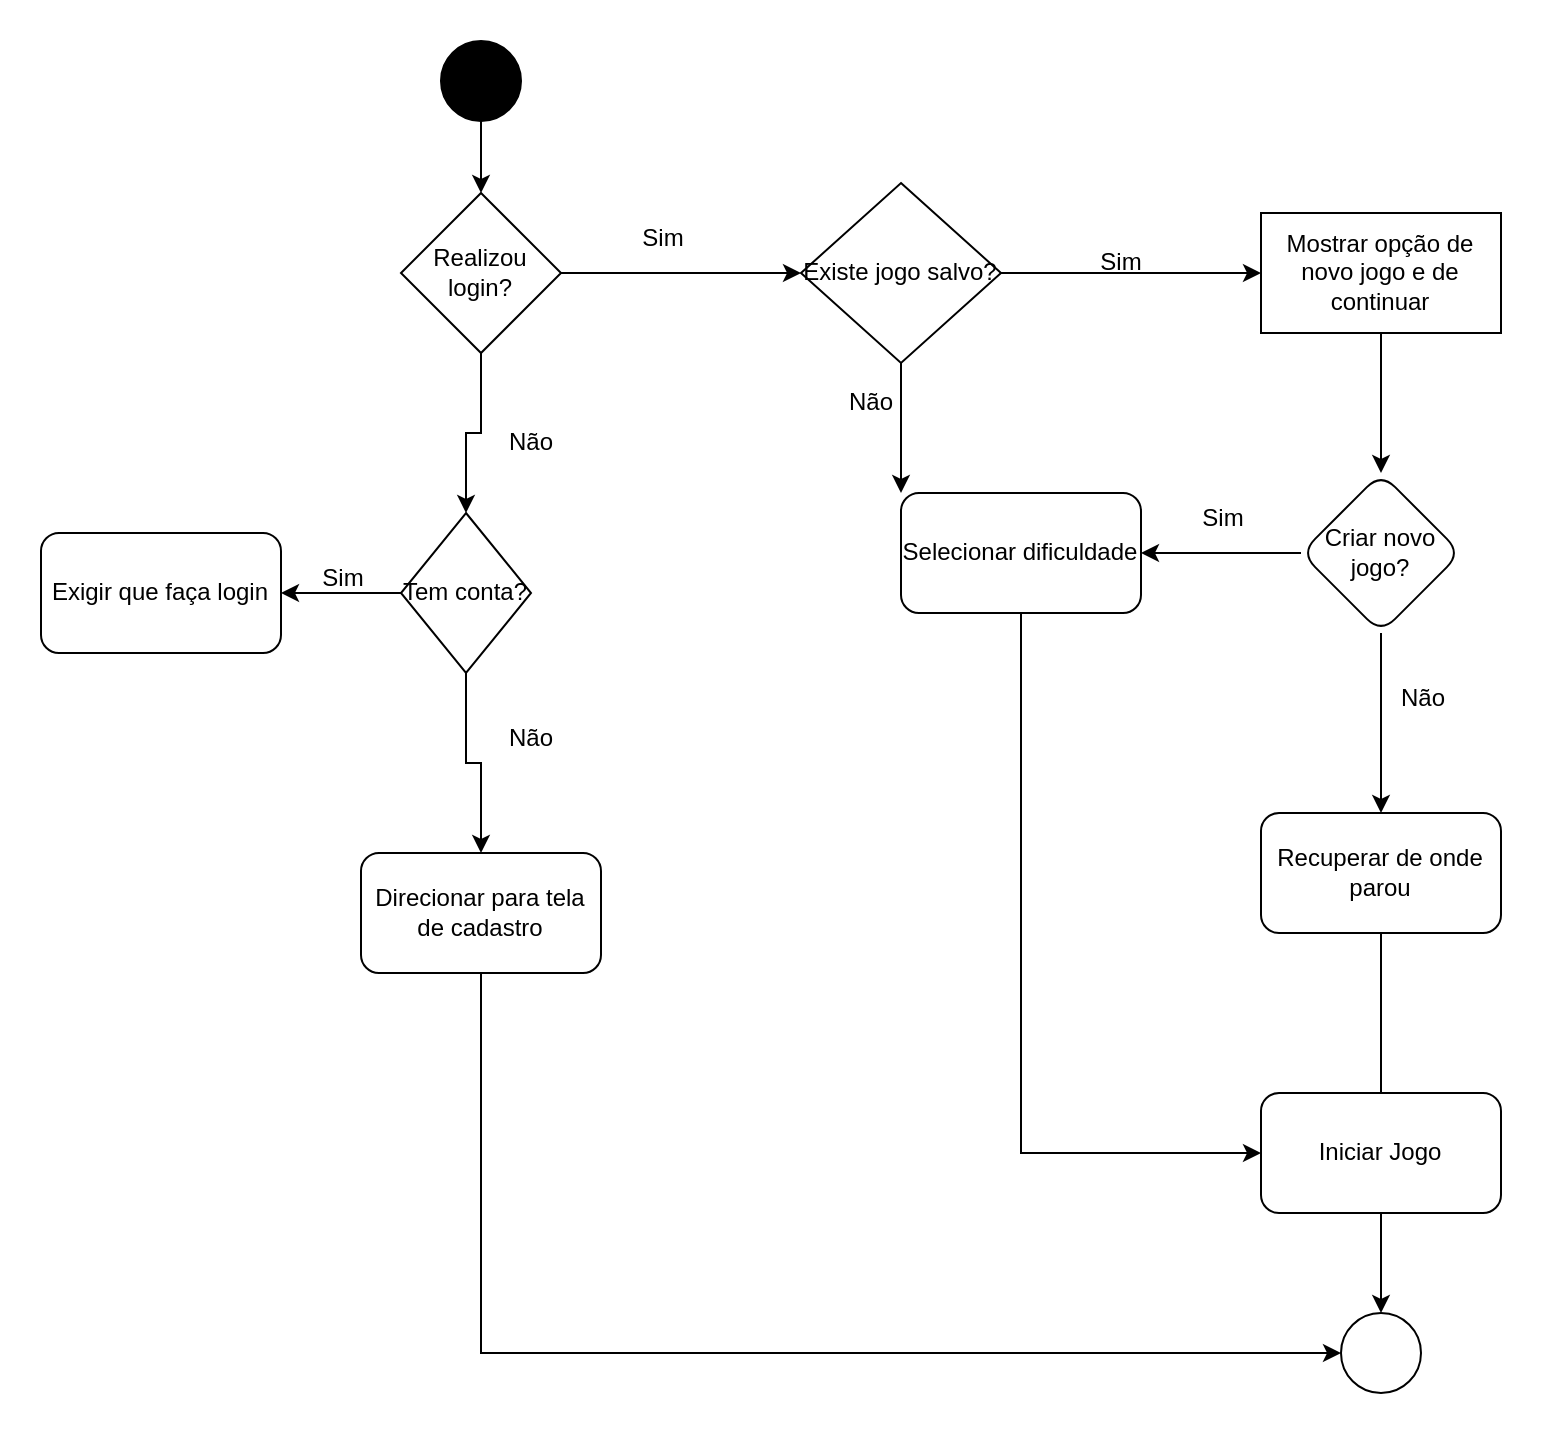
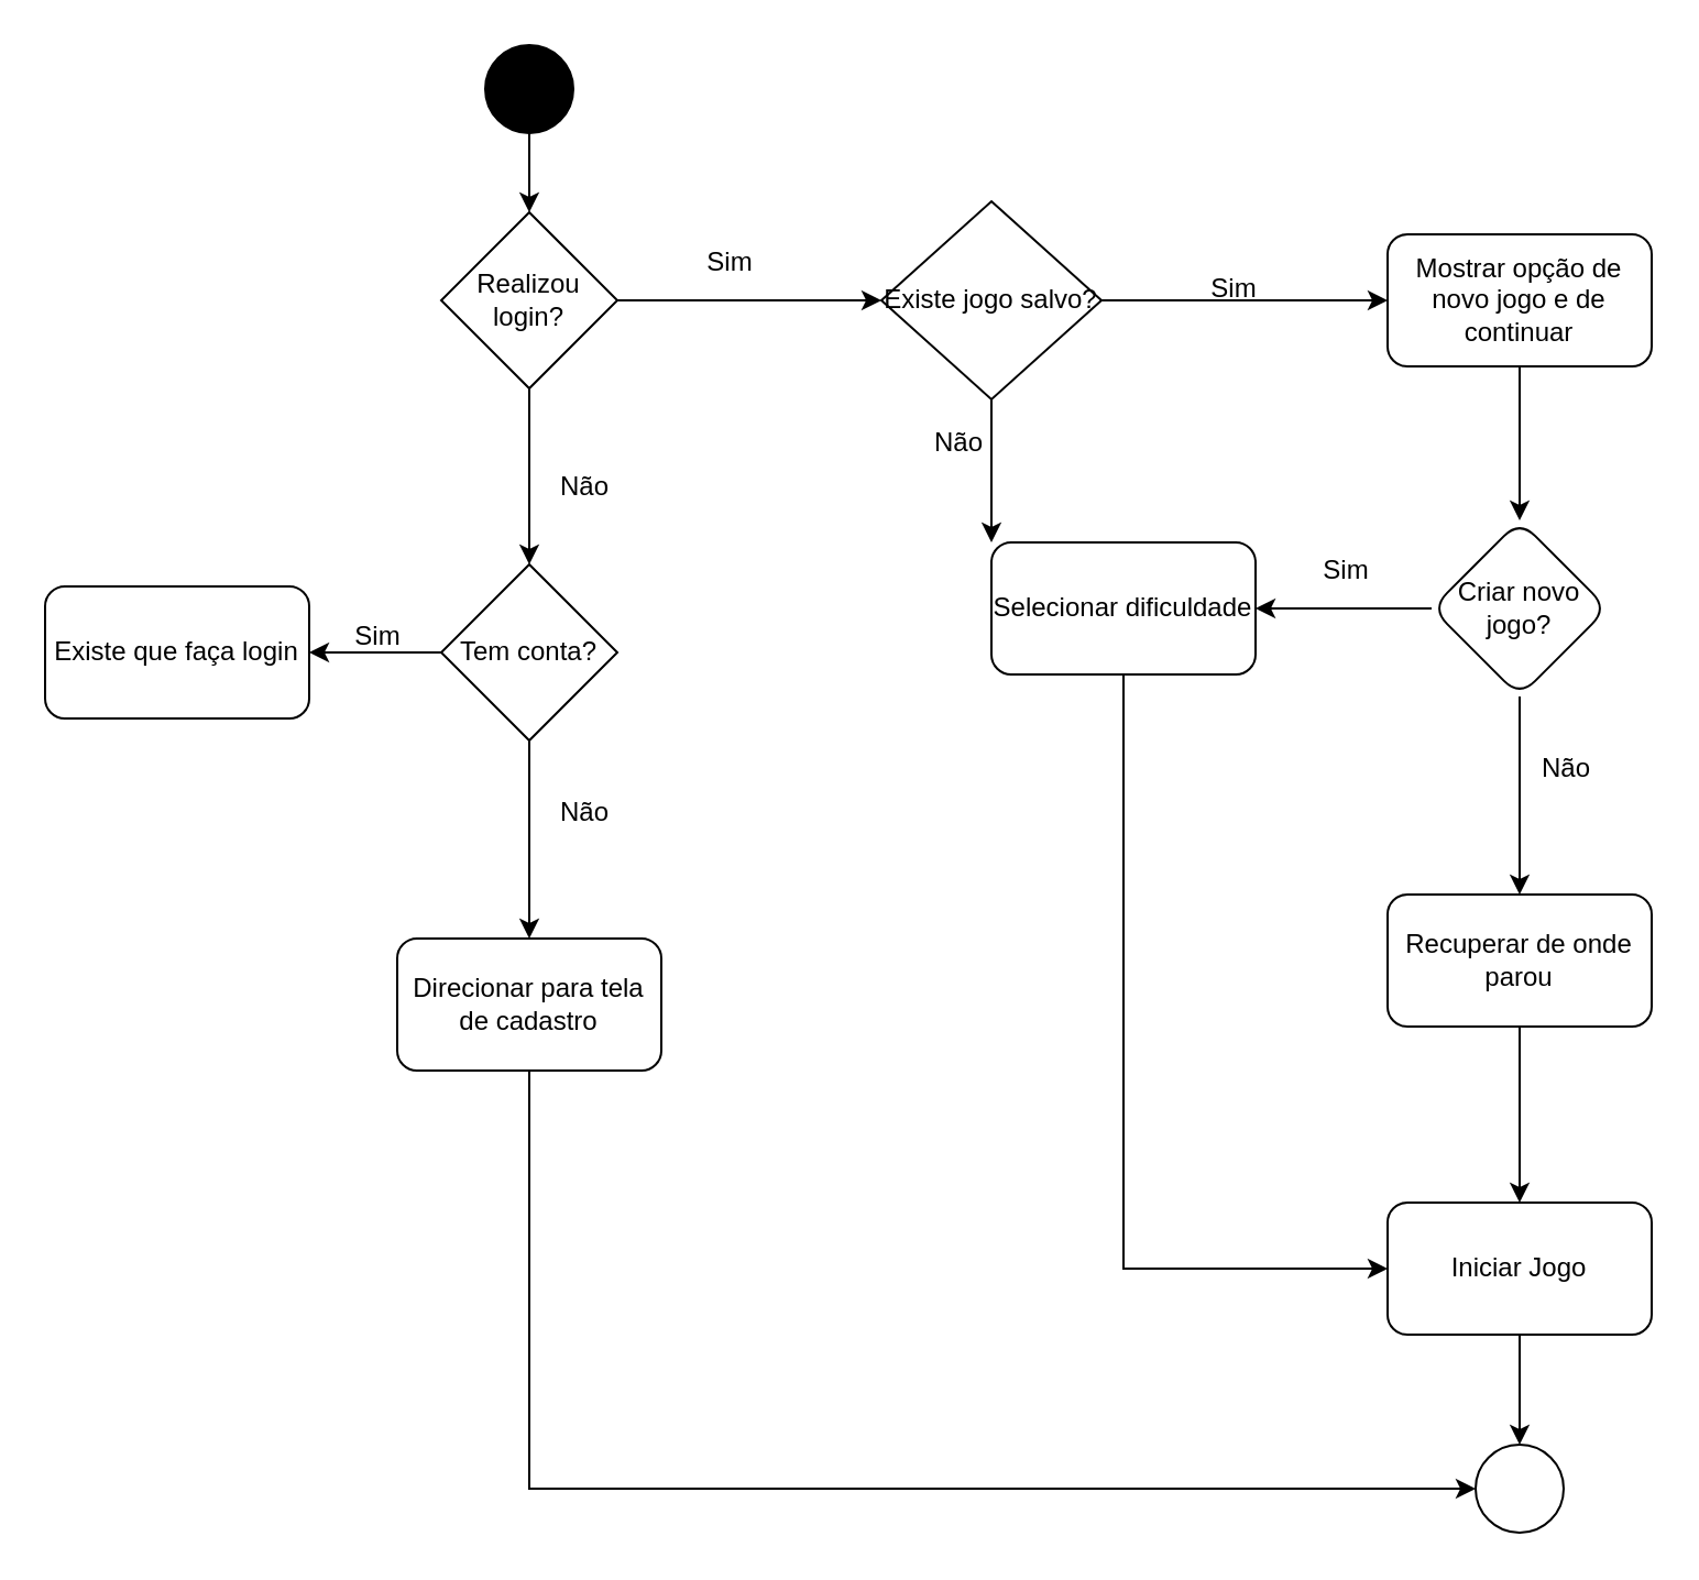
  <mxCell id="0" />
  <mxCell id="1" parent="0" />
  <mxCell id="2" style="edgeStyle=orthogonalEdgeStyle;rounded=0;orthogonalLoop=1;jettySize=auto;html=1;" edge="1" parent="1" source="3" target="8"><mxGeometry relative="1" as="geometry" /></mxCell>
  <mxCell id="3" value="" style="ellipse;whiteSpace=wrap;html=1;aspect=fixed;fillStyle=solid;fillColor=#000000;" vertex="1" parent="1"><mxGeometry x="220" y="20" width="40" height="40" as="geometry" /></mxCell>
  <mxCell id="4" style="edgeStyle=orthogonalEdgeStyle;rounded=0;orthogonalLoop=1;jettySize=auto;html=1;entryX=0;entryY=0.5;entryDx=0;entryDy=0;" edge="1" parent="1" source="5" target="24"><mxGeometry relative="1" as="geometry"><Array as="points"><mxPoint x="510" y="576" /></Array></mxGeometry></mxCell>
  <mxCell id="5" value="Selecionar dificuldade" style="rounded=1;whiteSpace=wrap;html=1;" vertex="1" parent="1"><mxGeometry x="450" y="246" width="120" height="60" as="geometry" /></mxCell>
  <mxCell id="6" style="edgeStyle=orthogonalEdgeStyle;rounded=0;orthogonalLoop=1;jettySize=auto;html=1;entryX=0;entryY=0.5;entryDx=0;entryDy=0;" edge="1" parent="1" source="8" target="11"><mxGeometry relative="1" as="geometry" /></mxCell>
  <mxCell id="7" value="" style="edgeStyle=orthogonalEdgeStyle;rounded=0;orthogonalLoop=1;jettySize=auto;html=1;" edge="1" parent="1" source="8" target="28"><mxGeometry relative="1" as="geometry" /></mxCell>
  <mxCell id="8" value="Realizou login?" style="rhombus;whiteSpace=wrap;html=1;" vertex="1" parent="1"><mxGeometry x="200" y="96" width="80" height="80" as="geometry" /></mxCell>
  <mxCell id="9" style="edgeStyle=orthogonalEdgeStyle;rounded=0;orthogonalLoop=1;jettySize=auto;html=1;entryX=0;entryY=0;entryDx=0;entryDy=0;" edge="1" parent="1" source="11" target="5"><mxGeometry relative="1" as="geometry" /></mxCell>
  <mxCell id="10" value="" style="edgeStyle=orthogonalEdgeStyle;rounded=0;orthogonalLoop=1;jettySize=auto;html=1;" edge="1" parent="1" source="11" target="14"><mxGeometry relative="1" as="geometry" /></mxCell>
  <mxCell id="11" value="Existe jogo salvo?" style="rhombus;whiteSpace=wrap;html=1;" vertex="1" parent="1"><mxGeometry x="400" y="91" width="100" height="90" as="geometry" /></mxCell>
  <mxCell id="12" value="Não" style="text;html=1;align=center;verticalAlign=middle;resizable=0;points=[];autosize=1;strokeColor=none;fillColor=none;" vertex="1" parent="1"><mxGeometry x="410" y="186" width="50" height="30" as="geometry" /></mxCell>
  <mxCell id="13" value="" style="edgeStyle=orthogonalEdgeStyle;rounded=0;orthogonalLoop=1;jettySize=auto;html=1;" edge="1" parent="1" source="14" target="18"><mxGeometry relative="1" as="geometry" /></mxCell>
- <mxCell id="14" value="Mostrar opção de novo jogo e de continuar" style="whiteSpace=wrap;html=1;rounded=0;" vertex="1" parent="1"><mxGeometry x="630" y="106" width="120" height="60" as="geometry" /></mxCell>
+ <mxCell id="14" value="Mostrar opção de novo jogo e de continuar" style="rounded=1;whiteSpace=wrap;html=1;" vertex="1" parent="1"><mxGeometry x="630" y="106" width="120" height="60" as="geometry" /></mxCell>
  <mxCell id="15" value="Sim" style="text;html=1;align=center;verticalAlign=middle;resizable=0;points=[];autosize=1;strokeColor=none;fillColor=none;" vertex="1" parent="1"><mxGeometry x="540" y="116" width="40" height="30" as="geometry" /></mxCell>
  <mxCell id="16" value="" style="edgeStyle=orthogonalEdgeStyle;rounded=0;orthogonalLoop=1;jettySize=auto;html=1;" edge="1" parent="1" source="18" target="5"><mxGeometry relative="1" as="geometry" /></mxCell>
  <mxCell id="17" value="" style="edgeStyle=orthogonalEdgeStyle;rounded=0;orthogonalLoop=1;jettySize=auto;html=1;" edge="1" parent="1" source="18" target="21"><mxGeometry relative="1" as="geometry" /></mxCell>
  <mxCell id="18" value="Criar novo jogo?" style="rhombus;whiteSpace=wrap;html=1;rounded=1;" vertex="1" parent="1"><mxGeometry x="650" y="236" width="80" height="80" as="geometry" /></mxCell>
  <mxCell id="19" value="Sim" style="text;html=1;align=center;verticalAlign=middle;resizable=0;points=[];autosize=1;strokeColor=none;fillColor=none;" vertex="1" parent="1"><mxGeometry x="591" y="244" width="40" height="30" as="geometry" /></mxCell>
- <mxCell id="20" value="" style="edgeStyle=orthogonalEdgeStyle;rounded=0;orthogonalLoop=1;jettySize=auto;html=1;endArrow=none;" edge="1" parent="1" source="21" target="24"><mxGeometry relative="1" as="geometry" /></mxCell>
+ <mxCell id="20" value="" style="edgeStyle=orthogonalEdgeStyle;rounded=0;orthogonalLoop=1;jettySize=auto;html=1;" edge="1" parent="1" source="21" target="24"><mxGeometry relative="1" as="geometry" /></mxCell>
  <mxCell id="21" value="Recuperar de onde parou" style="rounded=1;whiteSpace=wrap;html=1;" vertex="1" parent="1"><mxGeometry x="630" y="406" width="120" height="60" as="geometry" /></mxCell>
  <mxCell id="22" value="Não" style="text;html=1;align=center;verticalAlign=middle;resizable=0;points=[];autosize=1;strokeColor=none;fillColor=none;" vertex="1" parent="1"><mxGeometry x="686" y="334" width="50" height="30" as="geometry" /></mxCell>
  <mxCell id="23" style="edgeStyle=orthogonalEdgeStyle;rounded=0;orthogonalLoop=1;jettySize=auto;html=1;" edge="1" parent="1" source="24" target="25"><mxGeometry relative="1" as="geometry" /></mxCell>
  <mxCell id="24" value="Iniciar Jogo" style="whiteSpace=wrap;html=1;rounded=1;" vertex="1" parent="1"><mxGeometry x="630" y="546" width="120" height="60" as="geometry" /></mxCell>
  <mxCell id="25" value="" style="ellipse;whiteSpace=wrap;html=1;aspect=fixed;" vertex="1" parent="1"><mxGeometry x="670" y="656" width="40" height="40" as="geometry" /></mxCell>
  <mxCell id="26" value="" style="edgeStyle=orthogonalEdgeStyle;rounded=0;orthogonalLoop=1;jettySize=auto;html=1;" edge="1" parent="1" source="28" target="31"><mxGeometry relative="1" as="geometry" /></mxCell>
  <mxCell id="27" value="" style="edgeStyle=orthogonalEdgeStyle;rounded=0;orthogonalLoop=1;jettySize=auto;html=1;" edge="1" parent="1" source="28" target="34"><mxGeometry relative="1" as="geometry" /></mxCell>
- <mxCell id="28" value="Tem conta?" style="rhombus;whiteSpace=wrap;html=1;" vertex="1" parent="1"><mxGeometry x="200" y="256" width="65" height="80" as="geometry" /></mxCell>
+ <mxCell id="28" value="Tem conta?" style="rhombus;whiteSpace=wrap;html=1;" vertex="1" parent="1"><mxGeometry x="200" y="256" width="80" height="80" as="geometry" /></mxCell>
  <mxCell id="29" value="Sim" style="text;html=1;align=center;verticalAlign=middle;resizable=0;points=[];autosize=1;strokeColor=none;fillColor=none;" vertex="1" parent="1"><mxGeometry x="311" y="104" width="40" height="30" as="geometry" /></mxCell>
  <mxCell id="30" value="Não" style="text;html=1;align=center;verticalAlign=middle;resizable=0;points=[];autosize=1;strokeColor=none;fillColor=none;" vertex="1" parent="1"><mxGeometry x="240" y="206" width="50" height="30" as="geometry" /></mxCell>
- <mxCell id="31" value="Exigir que faça login" style="rounded=1;whiteSpace=wrap;html=1;" vertex="1" parent="1"><mxGeometry x="20" y="266" width="120" height="60" as="geometry" /></mxCell>
+ <mxCell id="31" value="Existe que faça login" style="rounded=1;whiteSpace=wrap;html=1;" vertex="1" parent="1"><mxGeometry x="20" y="266" width="120" height="60" as="geometry" /></mxCell>
  <mxCell id="32" value="Sim" style="text;html=1;align=center;verticalAlign=middle;resizable=0;points=[];autosize=1;strokeColor=none;fillColor=none;" vertex="1" parent="1"><mxGeometry x="151" y="274" width="40" height="30" as="geometry" /></mxCell>
  <mxCell id="33" style="edgeStyle=orthogonalEdgeStyle;rounded=0;orthogonalLoop=1;jettySize=auto;html=1;entryX=0;entryY=0.5;entryDx=0;entryDy=0;" edge="1" parent="1" source="34" target="25"><mxGeometry relative="1" as="geometry"><Array as="points"><mxPoint x="240" y="676" /></Array></mxGeometry></mxCell>
  <mxCell id="34" value="Direcionar para tela de cadastro" style="rounded=1;whiteSpace=wrap;html=1;" vertex="1" parent="1"><mxGeometry x="180" y="426" width="120" height="60" as="geometry" /></mxCell>
  <mxCell id="35" value="Não" style="text;html=1;align=center;verticalAlign=middle;resizable=0;points=[];autosize=1;strokeColor=none;fillColor=none;" vertex="1" parent="1"><mxGeometry x="240" y="354" width="50" height="30" as="geometry" /></mxCell>
